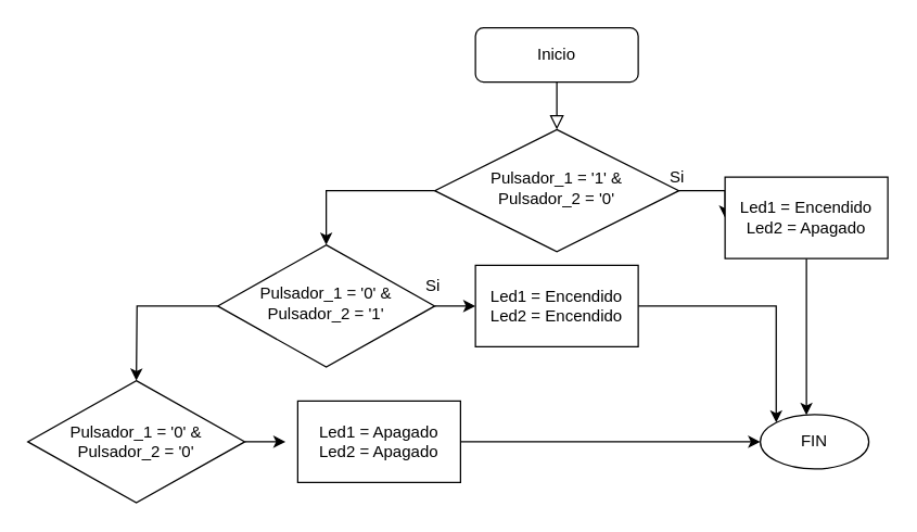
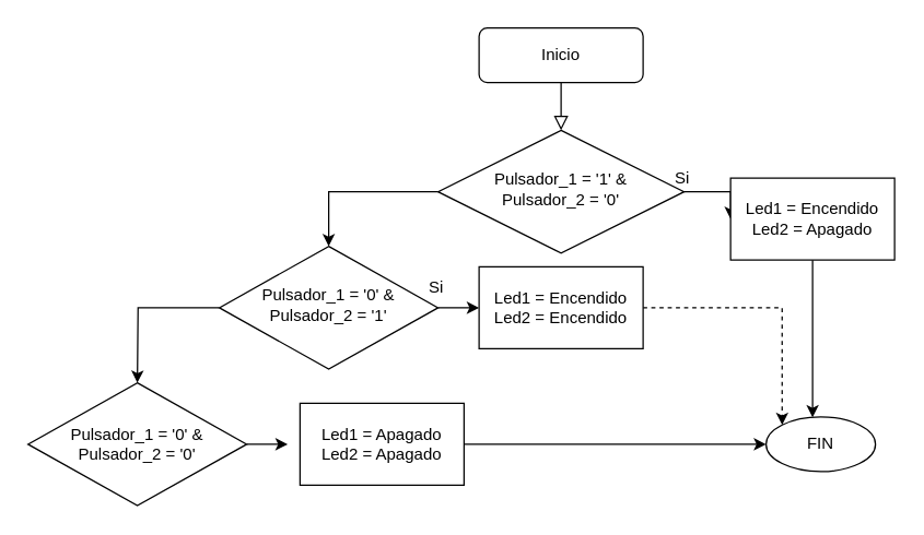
  <mxCell id="0" />
  <mxCell id="1" parent="0" />
  <mxCell id="2" value="" style="rounded=0;html=1;jettySize=auto;orthogonalLoop=1;fontSize=11;endArrow=block;endFill=0;endSize=8;strokeWidth=1;shadow=0;labelBackgroundColor=none;edgeStyle=orthogonalEdgeStyle;" edge="1" parent="1" source="3" target="6"><mxGeometry relative="1" as="geometry" /></mxCell>
  <mxCell id="3" value="Inicio" style="rounded=1;whiteSpace=wrap;html=1;fontSize=12;glass=0;strokeWidth=1;shadow=0;" vertex="1" parent="1"><mxGeometry x="350" y="20" width="120" height="40" as="geometry" /></mxCell>
  <mxCell id="4" value="" style="edgeStyle=orthogonalEdgeStyle;rounded=0;orthogonalLoop=1;jettySize=auto;exitX=1;exitY=0.5;exitDx=0;exitDy=0;entryX=0;entryY=0.5;entryDx=0;entryDy=0;labelPosition=center;verticalLabelPosition=top;align=center;verticalAlign=bottom;html=1;" edge="1" parent="1" source="6" target="8"><mxGeometry relative="1" as="geometry" /></mxCell>
  <mxCell id="5" style="edgeStyle=orthogonalEdgeStyle;rounded=0;orthogonalLoop=1;jettySize=auto;html=1;exitX=0;exitY=0.5;exitDx=0;exitDy=0;entryX=0.5;entryY=0;entryDx=0;entryDy=0;" edge="1" parent="1" source="6" target="14"><mxGeometry relative="1" as="geometry" /></mxCell>
  <mxCell id="6" value="Pulsador_1 = '1' &amp;amp;&lt;br&gt;Pulsador_2 = '0'" style="rhombus;whiteSpace=wrap;html=1;shadow=0;fontFamily=Helvetica;fontSize=12;align=center;strokeWidth=1;spacing=6;spacingTop=-4;" vertex="1" parent="1"><mxGeometry x="320" y="95" width="180" height="90" as="geometry" /></mxCell>
  <mxCell id="7" style="edgeStyle=orthogonalEdgeStyle;rounded=0;orthogonalLoop=1;jettySize=auto;html=1;exitX=0.5;exitY=1;exitDx=0;exitDy=0;entryX=0.425;entryY=0.008;entryDx=0;entryDy=0;entryPerimeter=0;" edge="1" parent="1" source="8" target="20"><mxGeometry relative="1" as="geometry" /></mxCell>
  <mxCell id="8" value="Led1 = Encendido&lt;br&gt;Led2 = Apagado" style="rounded=0;whiteSpace=wrap;html=1;" vertex="1" parent="1"><mxGeometry x="534" y="130" width="120" height="60" as="geometry" /></mxCell>
  <mxCell id="9" value="Si" style="text;html=1;strokeColor=none;fillColor=none;align=center;verticalAlign=middle;whiteSpace=wrap;rounded=0;" vertex="1" parent="1"><mxGeometry x="479" y="120" width="40" height="20" as="geometry" /></mxCell>
  <mxCell id="10" style="edgeStyle=orthogonalEdgeStyle;rounded=0;orthogonalLoop=1;jettySize=auto;html=1;exitX=1;exitY=0.5;exitDx=0;exitDy=0;" edge="1" parent="1" source="11"><mxGeometry relative="1" as="geometry"><mxPoint x="210" y="325" as="targetPoint" /></mxGeometry></mxCell>
  <mxCell id="11" value="Pulsador_1 = '0' &amp;amp; Pulsador_2 = '0'" style="rhombus;whiteSpace=wrap;html=1;" vertex="1" parent="1"><mxGeometry x="20" y="280" width="160" height="90" as="geometry" /></mxCell>
  <mxCell id="12" style="edgeStyle=orthogonalEdgeStyle;rounded=0;orthogonalLoop=1;jettySize=auto;html=1;" edge="1" parent="1" source="14"><mxGeometry relative="1" as="geometry"><mxPoint x="100" y="280" as="targetPoint" /></mxGeometry></mxCell>
  <mxCell id="13" value="" style="edgeStyle=orthogonalEdgeStyle;rounded=0;orthogonalLoop=1;jettySize=auto;html=1;" edge="1" parent="1" source="14" target="17"><mxGeometry relative="1" as="geometry" /></mxCell>
  <mxCell id="14" value="Pulsador_1 = '0' &amp;amp;&lt;br&gt;Pulsador_2 = '1'" style="rhombus;whiteSpace=wrap;html=1;shadow=0;fontFamily=Helvetica;fontSize=12;align=center;strokeWidth=1;spacing=6;spacingTop=-4;" vertex="1" parent="1"><mxGeometry x="160" y="180" width="160" height="90" as="geometry" /></mxCell>
  <mxCell id="15" value="Si" style="text;html=1;strokeColor=none;fillColor=none;align=center;verticalAlign=middle;whiteSpace=wrap;rounded=0;" vertex="1" parent="1"><mxGeometry x="299" y="200" width="40" height="20" as="geometry" /></mxCell>
- <mxCell id="16" style="edgeStyle=orthogonalEdgeStyle;rounded=0;orthogonalLoop=1;jettySize=auto;html=1;exitX=1;exitY=0.5;exitDx=0;exitDy=0;entryX=0;entryY=0;entryDx=0;entryDy=0;" edge="1" parent="1" source="17" target="20"><mxGeometry relative="1" as="geometry" /></mxCell>
+ <mxCell id="16" style="edgeStyle=orthogonalEdgeStyle;rounded=0;orthogonalLoop=1;jettySize=auto;html=1;exitX=1;exitY=0.5;exitDx=0;exitDy=0;entryX=0;entryY=0;entryDx=0;entryDy=0;dashed=1;" edge="1" parent="1" source="17" target="20"><mxGeometry relative="1" as="geometry" /></mxCell>
  <mxCell id="17" value="Led1 = Encendido&lt;br&gt;Led2 = Encendido" style="rounded=0;whiteSpace=wrap;html=1;" vertex="1" parent="1"><mxGeometry x="350" y="195" width="120" height="60" as="geometry" /></mxCell>
  <mxCell id="18" style="edgeStyle=orthogonalEdgeStyle;rounded=0;orthogonalLoop=1;jettySize=auto;html=1;exitX=1;exitY=0.5;exitDx=0;exitDy=0;" edge="1" parent="1" source="19" target="20"><mxGeometry relative="1" as="geometry" /></mxCell>
  <mxCell id="19" value="Led1 = Apagado&lt;br&gt;Led2 = Apagado" style="rounded=0;whiteSpace=wrap;html=1;" vertex="1" parent="1"><mxGeometry x="219" y="295" width="120" height="60" as="geometry" /></mxCell>
  <mxCell id="20" value="FIN" style="ellipse;whiteSpace=wrap;html=1;" vertex="1" parent="1"><mxGeometry x="560" y="305" width="80" height="40" as="geometry" /></mxCell>
